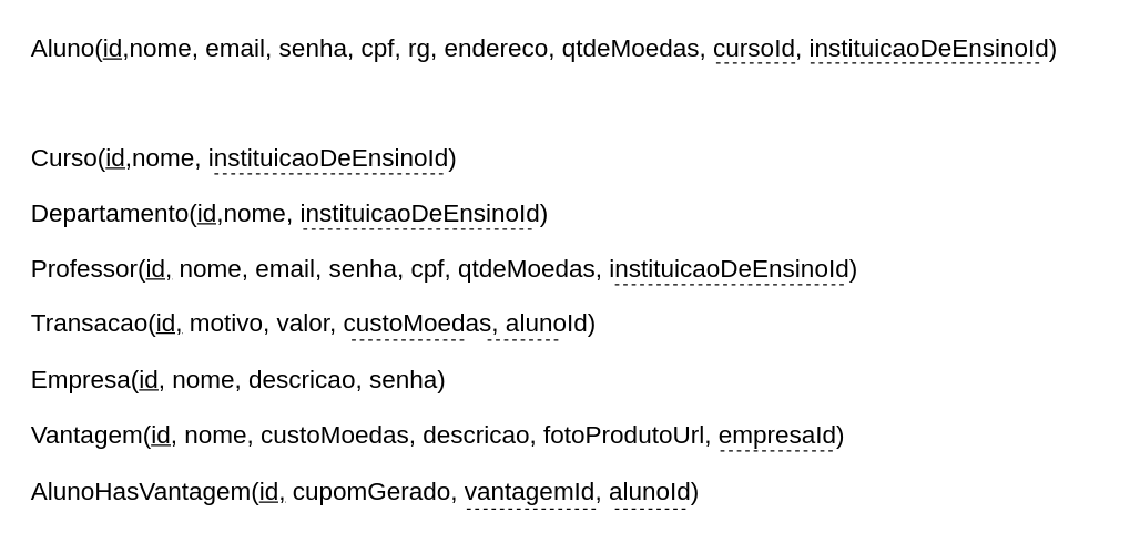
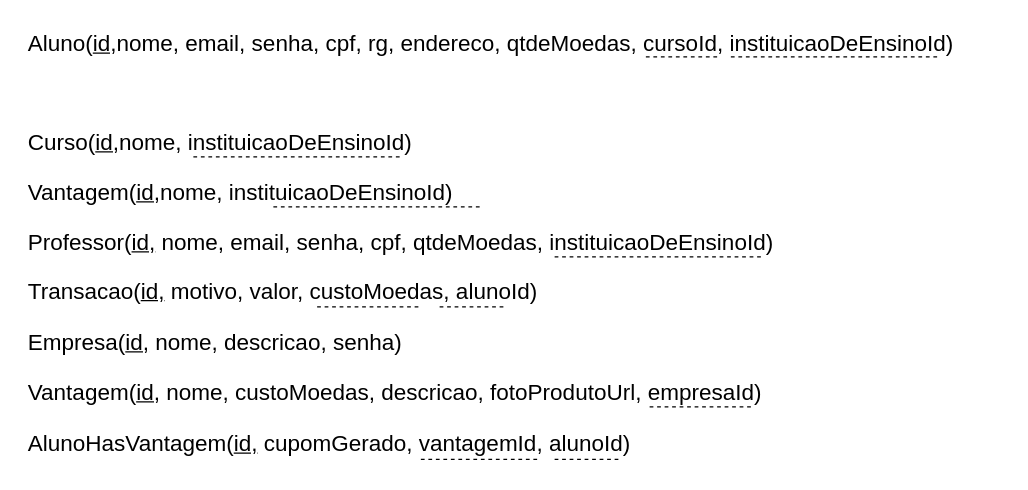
  <mxCell id="0" />
  <mxCell id="1" parent="0" />
  <mxCell id="2" value="&lt;font style=&quot;font-size: 18px;&quot;&gt;Aluno(&lt;u&gt;id,&lt;/u&gt;nome, email, senha, cpf, rg, endereco, qtdeMoedas, cursoId, instituicaoDeEnsinoId)&amp;nbsp;&lt;/font&gt;" style="text;html=1;strokeColor=none;fillColor=none;align=left;verticalAlign=middle;whiteSpace=wrap;rounded=0;" vertex="1" parent="1"><mxGeometry x="20" y="20" width="780" height="30" as="geometry" /></mxCell>
  <mxCell id="3" value="" style="endArrow=none;dashed=1;html=1;rounded=0;fontSize=18;exitX=0.75;exitY=1;exitDx=0;exitDy=0;" edge="1" parent="1"><mxGeometry width="50" height="50" relative="1" as="geometry"><mxPoint x="584" y="45" as="sourcePoint" /><mxPoint x="749" y="45" as="targetPoint" /></mxGeometry></mxCell>
  <mxCell id="4" value="" style="endArrow=none;dashed=1;html=1;rounded=0;fontSize=18;exitX=0.75;exitY=1;exitDx=0;exitDy=0;" edge="1" parent="1"><mxGeometry width="50" height="50" relative="1" as="geometry"><mxPoint x="516" y="45" as="sourcePoint" /><mxPoint x="576" y="45" as="targetPoint" /></mxGeometry></mxCell>
  <mxCell id="5" value="&lt;div style=&quot;&quot;&gt;&lt;span style=&quot;font-size: 18px; background-color: initial;&quot;&gt;Curso(&lt;/span&gt;&lt;u style=&quot;font-size: 18px; background-color: initial;&quot;&gt;id,&lt;/u&gt;&lt;span style=&quot;font-size: 18px; background-color: initial;&quot;&gt;nome, instituicaoDeEnsinoId)&amp;nbsp;&lt;/span&gt;&lt;/div&gt;" style="text;html=1;strokeColor=none;fillColor=none;align=left;verticalAlign=middle;whiteSpace=wrap;rounded=0;" vertex="1" parent="1"><mxGeometry x="20" y="99" width="390" height="30" as="geometry" /></mxCell>
  <mxCell id="6" value="" style="endArrow=none;dashed=1;html=1;rounded=0;fontSize=18;exitX=0.75;exitY=1;exitDx=0;exitDy=0;" edge="1" parent="1"><mxGeometry width="50" height="50" relative="1" as="geometry"><mxPoint x="154" y="125" as="sourcePoint" /><mxPoint x="319" y="125" as="targetPoint" /></mxGeometry></mxCell>
- <mxCell id="7" value="&lt;div style=&quot;&quot;&gt;&lt;span style=&quot;font-size: 18px; background-color: initial;&quot;&gt;Departamento(&lt;/span&gt;&lt;u style=&quot;font-size: 18px; background-color: initial;&quot;&gt;id,&lt;/u&gt;&lt;span style=&quot;font-size: 18px; background-color: initial;&quot;&gt;nome, instituicaoDeEnsinoId)&amp;nbsp;&lt;/span&gt;&lt;/div&gt;" style="text;html=1;strokeColor=none;fillColor=none;align=left;verticalAlign=middle;whiteSpace=wrap;rounded=0;" vertex="1" parent="1"><mxGeometry x="20" y="139" width="390" height="30" as="geometry" /></mxCell>
+ <mxCell id="7" value="&lt;div style=&quot;&quot;&gt;&lt;span style=&quot;font-size: 18px; background-color: initial;&quot;&gt;Vantagem(&lt;/span&gt;&lt;u style=&quot;font-size: 18px; background-color: initial;&quot;&gt;id,&lt;/u&gt;&lt;span style=&quot;font-size: 18px; background-color: initial;&quot;&gt;nome, instituicaoDeEnsinoId)&amp;nbsp;&lt;/span&gt;&lt;/div&gt;" style="text;html=1;strokeColor=none;fillColor=none;align=left;verticalAlign=middle;whiteSpace=wrap;rounded=0;" vertex="1" parent="1"><mxGeometry x="20" y="139" width="390" height="30" as="geometry" /></mxCell>
  <mxCell id="8" value="&lt;div style=&quot;&quot;&gt;&lt;span style=&quot;font-size: 18px; background-color: initial;&quot;&gt;Professor(&lt;/span&gt;&lt;u style=&quot;font-size: 18px; background-color: initial;&quot;&gt;id,&lt;/u&gt;&lt;span style=&quot;font-size: 18px; background-color: initial;&quot;&gt;&amp;nbsp;nome, email, senha, cpf, qtdeMoedas, instituicaoDeEnsinoId)&amp;nbsp;&lt;/span&gt;&lt;/div&gt;" style="text;html=1;strokeColor=none;fillColor=none;align=left;verticalAlign=middle;whiteSpace=wrap;rounded=0;" vertex="1" parent="1"><mxGeometry x="20" y="179" width="751" height="30" as="geometry" /></mxCell>
  <mxCell id="9" value="" style="endArrow=none;dashed=1;html=1;rounded=0;fontSize=18;exitX=0.75;exitY=1;exitDx=0;exitDy=0;" edge="1" parent="1"><mxGeometry width="50" height="50" relative="1" as="geometry"><mxPoint x="218" y="165" as="sourcePoint" /><mxPoint x="383" y="165" as="targetPoint" /></mxGeometry></mxCell>
  <mxCell id="10" value="" style="endArrow=none;dashed=1;html=1;rounded=0;fontSize=18;exitX=0.75;exitY=1;exitDx=0;exitDy=0;" edge="1" parent="1"><mxGeometry width="50" height="50" relative="1" as="geometry"><mxPoint x="443" y="205" as="sourcePoint" /><mxPoint x="608" y="205" as="targetPoint" /></mxGeometry></mxCell>
  <mxCell id="11" value="&lt;div style=&quot;&quot;&gt;&lt;span style=&quot;font-size: 18px; background-color: initial;&quot;&gt;Transacao(&lt;/span&gt;&lt;u style=&quot;font-size: 18px; background-color: initial;&quot;&gt;id,&lt;/u&gt;&lt;span style=&quot;font-size: 18px; background-color: initial;&quot;&gt;&amp;nbsp;motivo, valor, custoMoedas, alunoId)&amp;nbsp;&lt;/span&gt;&lt;/div&gt;" style="text;html=1;strokeColor=none;fillColor=none;align=left;verticalAlign=middle;whiteSpace=wrap;rounded=0;" vertex="1" parent="1"><mxGeometry x="20" y="218" width="751" height="30" as="geometry" /></mxCell>
  <mxCell id="12" value="" style="endArrow=none;dashed=1;html=1;rounded=0;fontSize=18;exitX=0.75;exitY=1;exitDx=0;exitDy=0;" edge="1" parent="1"><mxGeometry width="50" height="50" relative="1" as="geometry"><mxPoint x="253" y="245" as="sourcePoint" /><mxPoint x="335" y="245" as="targetPoint" /></mxGeometry></mxCell>
  <mxCell id="13" value="" style="endArrow=none;dashed=1;html=1;rounded=0;fontSize=18;exitX=0.75;exitY=1;exitDx=0;exitDy=0;entryX=0.507;entryY=0.9;entryDx=0;entryDy=0;entryPerimeter=0;" edge="1" parent="1"><mxGeometry width="50" height="50" relative="1" as="geometry"><mxPoint x="351" y="245" as="sourcePoint" /><mxPoint x="404.757" y="245" as="targetPoint" /></mxGeometry></mxCell>
  <mxCell id="14" value="&lt;div style=&quot;&quot;&gt;&lt;span style=&quot;font-size: 18px; background-color: initial;&quot;&gt;Empresa(&lt;/span&gt;&lt;u style=&quot;font-size: 18px; background-color: initial;&quot;&gt;id,&lt;/u&gt;&lt;span style=&quot;font-size: 18px; background-color: initial;&quot;&gt;&amp;nbsp;nome, descricao, senha)&amp;nbsp;&lt;/span&gt;&lt;/div&gt;" style="text;html=1;strokeColor=none;fillColor=none;align=left;verticalAlign=middle;whiteSpace=wrap;rounded=0;" vertex="1" parent="1"><mxGeometry x="20" y="259" width="751" height="30" as="geometry" /></mxCell>
  <mxCell id="15" value="&lt;div style=&quot;&quot;&gt;&lt;span style=&quot;font-size: 18px; background-color: initial;&quot;&gt;Vantagem(&lt;/span&gt;&lt;u style=&quot;font-size: 18px; background-color: initial;&quot;&gt;id,&lt;/u&gt;&lt;span style=&quot;font-size: 18px; background-color: initial;&quot;&gt;&amp;nbsp;nome, custoMoedas, descricao, fotoProdutoUrl, empresaId)&amp;nbsp;&lt;/span&gt;&lt;/div&gt;" style="text;html=1;strokeColor=none;fillColor=none;align=left;verticalAlign=middle;whiteSpace=wrap;rounded=0;" vertex="1" parent="1"><mxGeometry x="20" y="299" width="751" height="30" as="geometry" /></mxCell>
  <mxCell id="16" value="" style="endArrow=none;dashed=1;html=1;rounded=0;fontSize=18;exitX=0.75;exitY=1;exitDx=0;exitDy=0;" edge="1" parent="1"><mxGeometry width="50" height="50" relative="1" as="geometry"><mxPoint x="519" y="325" as="sourcePoint" /><mxPoint x="601" y="325" as="targetPoint" /></mxGeometry></mxCell>
  <mxCell id="17" value="" style="endArrow=none;dashed=1;html=1;rounded=0;fontSize=18;exitX=0.75;exitY=1;exitDx=0;exitDy=0;entryX=0.547;entryY=0.9;entryDx=0;entryDy=0;entryPerimeter=0;" edge="1" parent="1" target="19"><mxGeometry width="50" height="50" relative="1" as="geometry"><mxPoint x="336" y="367" as="sourcePoint" /><mxPoint x="418" y="367" as="targetPoint" /></mxGeometry></mxCell>
  <mxCell id="18" value="" style="endArrow=none;dashed=1;html=1;rounded=0;fontSize=18;exitX=0.75;exitY=1;exitDx=0;exitDy=0;entryX=0.507;entryY=0.9;entryDx=0;entryDy=0;entryPerimeter=0;" edge="1" parent="1"><mxGeometry width="50" height="50" relative="1" as="geometry"><mxPoint x="443" y="367" as="sourcePoint" /><mxPoint x="496.757" y="367" as="targetPoint" /></mxGeometry></mxCell>
  <mxCell id="19" value="&lt;div style=&quot;&quot;&gt;&lt;span style=&quot;font-size: 18px; background-color: initial;&quot;&gt;AlunoHasVantagem(&lt;/span&gt;&lt;u style=&quot;font-size: 18px; background-color: initial;&quot;&gt;id,&lt;/u&gt;&lt;span style=&quot;font-size: 18px; background-color: initial;&quot;&gt;&amp;nbsp;cupomGerado, vantagemId, alunoId)&amp;nbsp;&lt;/span&gt;&lt;/div&gt;" style="text;html=1;strokeColor=none;fillColor=none;align=left;verticalAlign=middle;whiteSpace=wrap;rounded=0;" vertex="1" parent="1"><mxGeometry x="20" y="340" width="751" height="30" as="geometry" /></mxCell>
